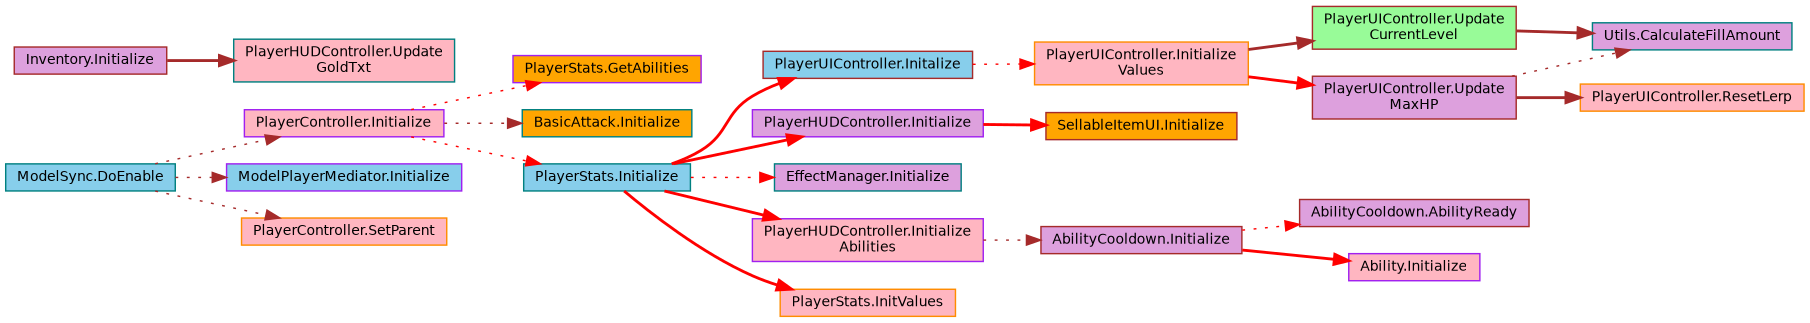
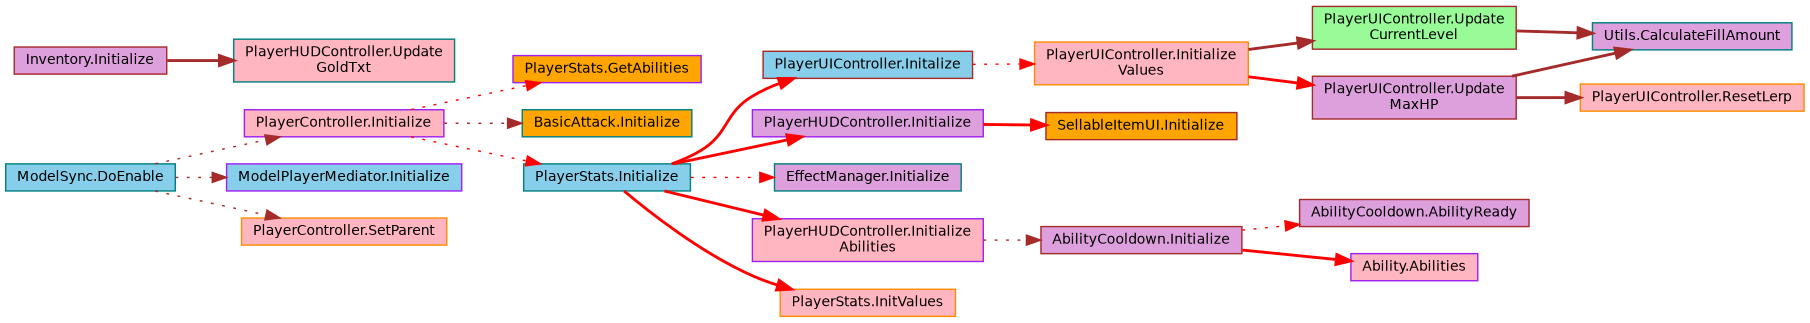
  digraph {
    rankdir=LR
    node [color=brown fillcolor=lightpink fontname=Helvetica fontsize=10 shape=record style=filled]
    edge [color=red fontname=Helvetica fontsize=10 labelfontname=Helvetica labelfontsize=10 style=bold]
    n1 [color=teal fillcolor=skyblue fontcolor=black height=0.2 label="ModelSync.DoEnable" width=0.4]
    n2 [color=purple height=0.2 label="PlayerController.Initialize" width=0.4]
    n3 [color=purple fillcolor=skyblue height=0.2 label="ModelPlayerMediator.Initialize" width=0.4]
    n4 [color=darkorange height=0.2 label="PlayerController.SetParent" width=0.4]
    n5 [color=purple fillcolor=orange height=0.2 label="PlayerStats.GetAbilities" width=0.4]
    n6 [color=teal fillcolor=orange height=0.2 label="BasicAttack.Initialize" width=0.4]
    n7 [color=teal fillcolor=skyblue height=0.2 label="PlayerStats.Initialize" width=0.4]
    n8 [fillcolor=skyblue height=0.2 label="PlayerUIController.Initalize" width=0.4]
    n9 [color=purple fillcolor=plum height=0.2 label="PlayerHUDController.Initialize" width=0.4]
    n10 [color=teal fillcolor=plum height=0.2 label="EffectManager.Initialize" width=0.4]
    n11 [color=purple height=0.2 label="PlayerHUDController.Initialize\lAbilities" width=0.4]
    n12 [color=darkorange height=0.2 label="PlayerStats.InitValues" width=0.4]
    n13 [color=darkorange height=0.2 label="PlayerUIController.Initialize\lValues" width=0.4]
    n14 [fillcolor=orange height=0.2 label="SellableItemUI.Initialize" width=0.4]
    n15 [fillcolor=plum height=0.2 label="Inventory.Initialize" width=0.4]
    n16 [color=teal height=0.2 label="PlayerHUDController.Update\lGoldTxt" width=0.4]
    n17 [fillcolor=plum height=0.2 label="AbilityCooldown.Initialize" width=0.4]
    n18 [fillcolor=palegreen height=0.2 label="PlayerUIController.Update\lCurrentLevel" width=0.4]
    n19 [fillcolor=plum height=0.2 label="PlayerUIController.Update\lMaxHP" width=0.4]
    n20 [color=teal fillcolor=plum height=0.2 label="Utils.CalculateFillAmount" width=0.4]
    n21 [color=darkorange height=0.2 label="PlayerUIController.ResetLerp" width=0.4]
    n22 [fillcolor=plum height=0.2 label="AbilityCooldown.AbilityReady" width=0.4]
-   n23 [color=purple height=0.2 label="Ability.Initialize" width=0.4]
+   n23 [color=purple height=0.2 label="Ability.Abilities" width=0.4]
    n1 -> n2 [color=brown style=dotted]
    n1 -> n3 [color=brown style=dotted]
    n1 -> n4 [color=brown style=dotted]
    n2 -> n5 [style=dotted]
    n2 -> n6 [color=brown style=dotted]
    n2 -> n7 [style=dotted]
    n7 -> n8
    n7 -> n9
    n7 -> n10 [style=dotted]
    n7 -> n11
    n7 -> n12
    n8 -> n13 [style=dotted]
    n9 -> n14
    n11 -> n17 [color=brown style=dotted]
    n13 -> n18 [color=brown]
    n13 -> n19
    n15 -> n16 [color=brown]
    n17 -> n22 [style=dotted]
    n17 -> n23
    n18 -> n20 [color=brown]
-   n19 -> n20 [color=brown style=dotted]
+   n19 -> n20 [color=brown]
    n19 -> n21 [color=brown]
  }
